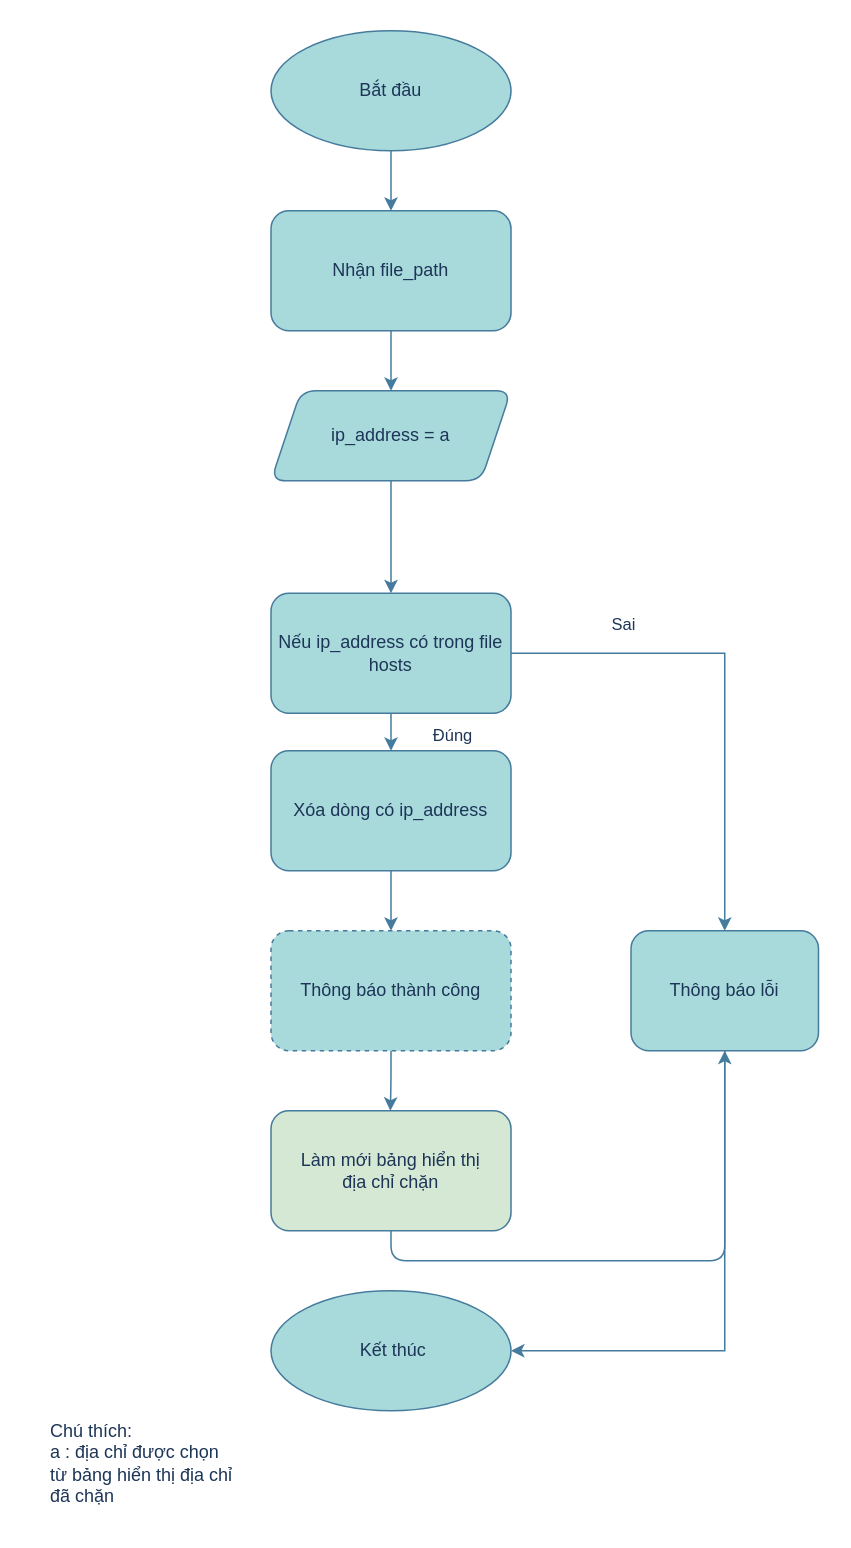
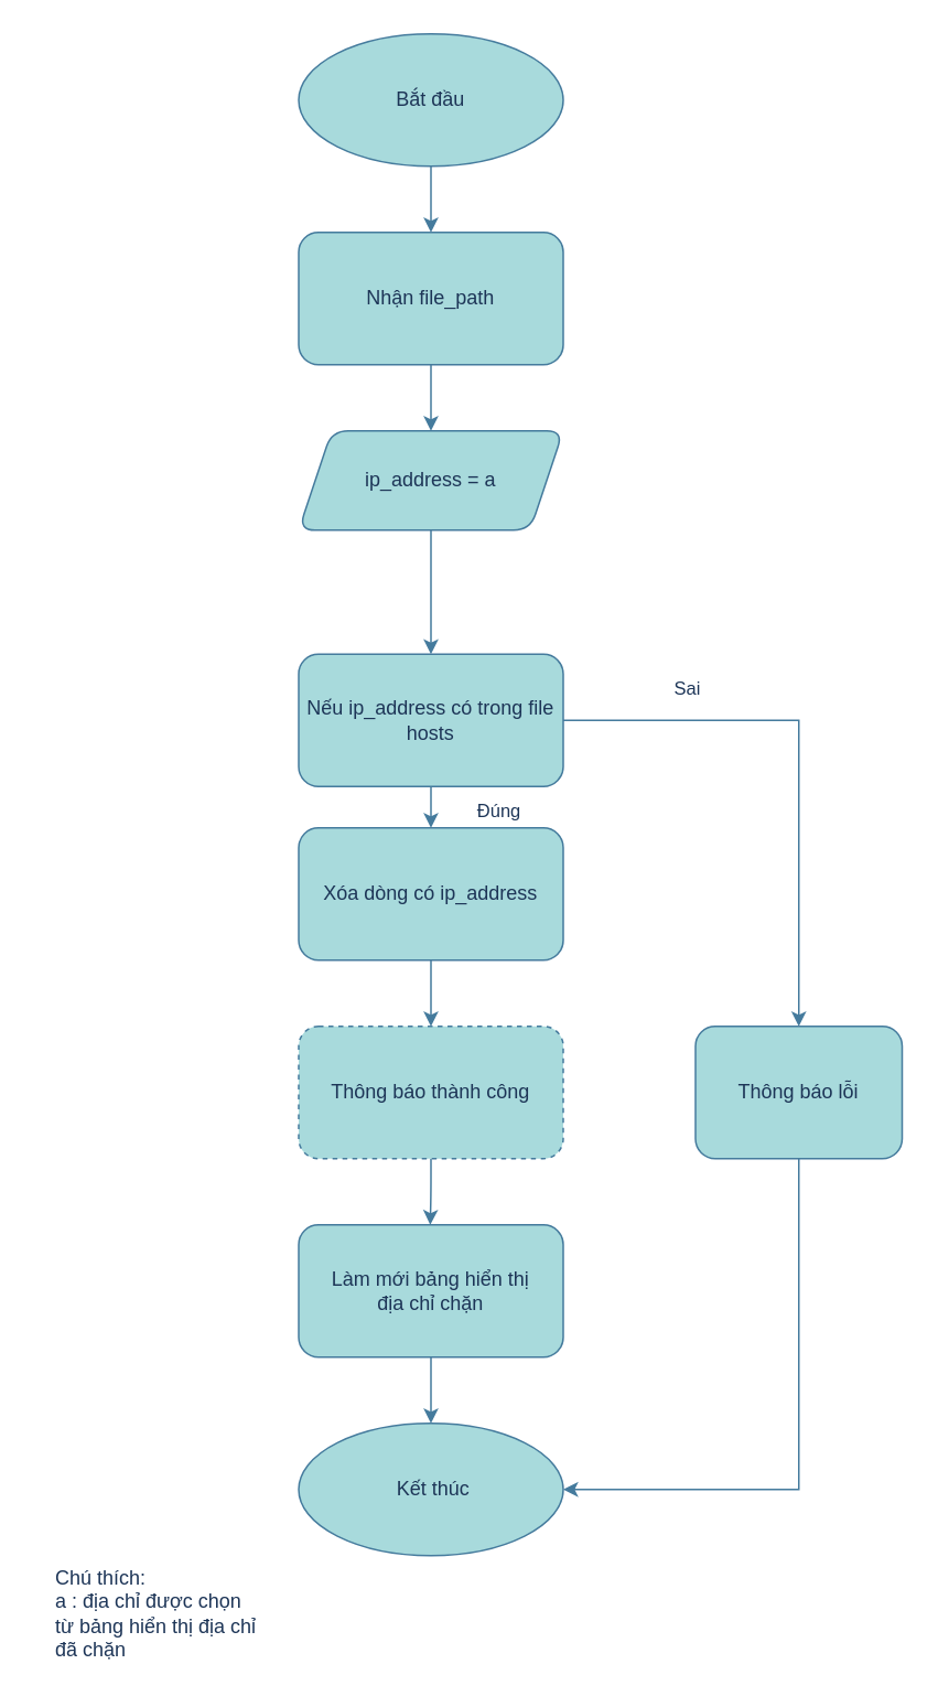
  <mxCell id="0" />
  <mxCell id="1" parent="0" />
  <mxCell id="2" style="edgeStyle=orthogonalEdgeStyle;rounded=1;orthogonalLoop=1;jettySize=auto;html=1;exitX=0.5;exitY=1;exitDx=0;exitDy=0;entryX=0.5;entryY=0;entryDx=0;entryDy=0;labelBackgroundColor=none;strokeColor=#457B9D;fontColor=default;" edge="1" parent="1" source="3" target="21"><mxGeometry relative="1" as="geometry" /></mxCell>
  <mxCell id="3" value="Bắt đầu" style="ellipse;whiteSpace=wrap;html=1;labelBackgroundColor=none;fillColor=#A8DADC;strokeColor=#457B9D;fontColor=#1D3557;rounded=1;" vertex="1" parent="1"><mxGeometry x="180" y="20" width="160" height="80" as="geometry" /></mxCell>
  <mxCell id="4" style="edgeStyle=orthogonalEdgeStyle;rounded=1;orthogonalLoop=1;jettySize=auto;html=1;exitX=0.5;exitY=1;exitDx=0;exitDy=0;entryX=0.5;entryY=0;entryDx=0;entryDy=0;labelBackgroundColor=none;strokeColor=#457B9D;fontColor=default;" edge="1" parent="1" source="5" target="12"><mxGeometry relative="1" as="geometry" /></mxCell>
  <mxCell id="5" value="&lt;font style=&quot;font-size: 12px;&quot;&gt;ip_address = a&lt;br&gt;&lt;/font&gt;" style="shape=parallelogram;perimeter=parallelogramPerimeter;whiteSpace=wrap;html=1;fixedSize=1;labelBackgroundColor=none;fillColor=#A8DADC;strokeColor=#457B9D;fontColor=#1D3557;rounded=1;" vertex="1" parent="1"><mxGeometry x="180" y="260" width="160" height="60" as="geometry" /></mxCell>
  <mxCell id="6" style="edgeStyle=orthogonalEdgeStyle;rounded=0;orthogonalLoop=1;jettySize=auto;html=1;exitX=0.5;exitY=1;exitDx=0;exitDy=0;entryX=0.5;entryY=0;entryDx=0;entryDy=0;labelBackgroundColor=none;strokeColor=#457B9D;fontColor=default;" edge="1" parent="1" source="7" target="14"><mxGeometry relative="1" as="geometry" /></mxCell>
  <mxCell id="7" value="Xóa dòng có ip_address" style="rounded=1;whiteSpace=wrap;html=1;labelBackgroundColor=none;fillColor=#A8DADC;strokeColor=#457B9D;fontColor=#1D3557;" vertex="1" parent="1"><mxGeometry x="180" y="500" width="160" height="80" as="geometry" /></mxCell>
  <mxCell id="8" style="edgeStyle=orthogonalEdgeStyle;rounded=1;orthogonalLoop=1;jettySize=auto;html=1;exitX=0.5;exitY=1;exitDx=0;exitDy=0;entryX=0.5;entryY=0;entryDx=0;entryDy=0;labelBackgroundColor=none;strokeColor=#457B9D;fontColor=default;" edge="1" parent="1" source="12"><mxGeometry relative="1" as="geometry"><mxPoint x="260" y="500" as="targetPoint" /></mxGeometry></mxCell>
  <mxCell id="9" value="Đúng" style="edgeLabel;html=1;align=center;verticalAlign=middle;resizable=0;points=[];labelBackgroundColor=none;fontColor=#1D3557;rounded=1;" vertex="1" connectable="0" parent="8"><mxGeometry x="-0.197" y="1" relative="1" as="geometry"><mxPoint x="39" y="4" as="offset" /></mxGeometry></mxCell>
  <mxCell id="10" style="edgeStyle=orthogonalEdgeStyle;rounded=0;orthogonalLoop=1;jettySize=auto;html=1;exitX=1;exitY=0.5;exitDx=0;exitDy=0;entryX=0.5;entryY=0;entryDx=0;entryDy=0;labelBackgroundColor=none;strokeColor=#457B9D;fontColor=default;" edge="1" parent="1" source="12" target="19"><mxGeometry relative="1" as="geometry" /></mxCell>
  <mxCell id="11" value="Sai" style="edgeLabel;html=1;align=center;verticalAlign=middle;resizable=0;points=[];fontColor=#1D3557;" vertex="1" connectable="0" parent="10"><mxGeometry x="-0.563" y="1" relative="1" as="geometry"><mxPoint x="2" y="-19" as="offset" /></mxGeometry></mxCell>
  <mxCell id="12" value="Nếu ip_address có trong file hosts" style="rounded=1;whiteSpace=wrap;html=1;labelBackgroundColor=none;fillColor=#A8DADC;strokeColor=#457B9D;fontColor=#1D3557;" vertex="1" parent="1"><mxGeometry x="180" y="395" width="160" height="80" as="geometry" /></mxCell>
  <mxCell id="13" style="edgeStyle=orthogonalEdgeStyle;rounded=1;orthogonalLoop=1;jettySize=auto;html=1;exitX=0.5;exitY=1;exitDx=0;exitDy=0;labelBackgroundColor=none;strokeColor=#457B9D;fontColor=default;" edge="1" parent="1" source="14"><mxGeometry relative="1" as="geometry"><mxPoint x="259.579" y="740" as="targetPoint" /></mxGeometry></mxCell>
  <mxCell id="14" value="Thông báo thành công" style="rounded=1;whiteSpace=wrap;html=1;labelBackgroundColor=none;fillColor=#A8DADC;strokeColor=#457B9D;fontColor=#1D3557;dashed=1;" vertex="1" parent="1"><mxGeometry x="180" y="620" width="160" height="80" as="geometry" /></mxCell>
- <mxCell id="15" style="edgeStyle=orthogonalEdgeStyle;rounded=1;orthogonalLoop=1;jettySize=auto;html=1;exitX=0.5;exitY=1;exitDx=0;exitDy=0;labelBackgroundColor=none;strokeColor=#457B9D;fontColor=default;" edge="1" parent="1" source="16" target="19"><mxGeometry relative="1" as="geometry" /></mxCell>
- <mxCell id="16" value="Làm mới bảng hiển thị &lt;br&gt;địa chỉ chặn" style="rounded=1;whiteSpace=wrap;html=1;labelBackgroundColor=none;fillColor=#d5e8d4;strokeColor=#457B9D;fontColor=#1D3557;" vertex="1" parent="1"><mxGeometry x="180" y="740" width="160" height="80" as="geometry" /></mxCell>
+ <mxCell id="15" style="edgeStyle=orthogonalEdgeStyle;rounded=1;orthogonalLoop=1;jettySize=auto;html=1;exitX=0.5;exitY=1;exitDx=0;exitDy=0;entryX=0.5;entryY=0;entryDx=0;entryDy=0;labelBackgroundColor=none;strokeColor=#457B9D;fontColor=default;" edge="1" parent="1" source="16" target="17"><mxGeometry relative="1" as="geometry" /></mxCell>
+ <mxCell id="16" value="Làm mới bảng hiển thị &lt;br&gt;địa chỉ chặn" style="rounded=1;whiteSpace=wrap;html=1;labelBackgroundColor=none;fillColor=#A8DADC;strokeColor=#457B9D;fontColor=#1D3557;" vertex="1" parent="1"><mxGeometry x="180" y="740" width="160" height="80" as="geometry" /></mxCell>
  <mxCell id="17" value="&amp;nbsp;Kết thúc" style="ellipse;whiteSpace=wrap;html=1;labelBackgroundColor=none;fillColor=#A8DADC;strokeColor=#457B9D;fontColor=#1D3557;rounded=1;" vertex="1" parent="1"><mxGeometry x="180" y="860" width="160" height="80" as="geometry" /></mxCell>
  <mxCell id="18" style="edgeStyle=orthogonalEdgeStyle;rounded=0;orthogonalLoop=1;jettySize=auto;html=1;exitX=0.5;exitY=1;exitDx=0;exitDy=0;entryX=1;entryY=0.5;entryDx=0;entryDy=0;labelBackgroundColor=none;strokeColor=#457B9D;fontColor=default;" edge="1" parent="1" source="19" target="17"><mxGeometry relative="1" as="geometry" /></mxCell>
  <mxCell id="19" value="Thông báo lỗi" style="rounded=1;whiteSpace=wrap;html=1;labelBackgroundColor=none;fillColor=#A8DADC;strokeColor=#457B9D;fontColor=#1D3557;" vertex="1" parent="1"><mxGeometry x="420" y="620" width="125" height="80" as="geometry" /></mxCell>
  <mxCell id="20" style="edgeStyle=orthogonalEdgeStyle;rounded=1;orthogonalLoop=1;jettySize=auto;html=1;exitX=0.5;exitY=1;exitDx=0;exitDy=0;strokeColor=#457B9D;fontColor=default;fillColor=#A8DADC;labelBackgroundColor=none;" edge="1" parent="1" source="21" target="5"><mxGeometry relative="1" as="geometry" /></mxCell>
  <mxCell id="21" value="Nhận file_path" style="rounded=1;whiteSpace=wrap;html=1;labelBackgroundColor=none;fillColor=#A8DADC;strokeColor=#457B9D;fontColor=#1D3557;" vertex="1" parent="1"><mxGeometry x="180" y="140" width="160" height="80" as="geometry" /></mxCell>
  <mxCell id="22" value="&lt;div style=&quot;text-align: left;&quot;&gt;&lt;span data-darkreader-inline-color=&quot;&quot; data-darkreader-inline-bgcolor=&quot;&quot; style=&quot;background-color: initial; color: rgb(29, 53, 87); --darkreader-inline-bgcolor: initial; --darkreader-inline-color: #a5c4e1;&quot;&gt;Chú thích:&lt;/span&gt;&lt;/div&gt;&lt;div style=&quot;text-align: left;&quot;&gt;&lt;span data-darkreader-inline-color=&quot;&quot; data-darkreader-inline-bgcolor=&quot;&quot; style=&quot;background-color: initial; color: rgb(29, 53, 87); --darkreader-inline-bgcolor: initial; --darkreader-inline-color: #a5c4e1;&quot;&gt;a : địa chỉ được chọn&lt;/span&gt;&lt;/div&gt;&lt;span style=&quot;&quot;&gt;&lt;div style=&quot;text-align: left;&quot;&gt;&lt;span data-darkreader-inline-color=&quot;&quot; data-darkreader-inline-bgcolor=&quot;&quot; style=&quot;background-color: initial; color: rgb(29, 53, 87); --darkreader-inline-bgcolor: initial; --darkreader-inline-color: #a5c4e1;&quot;&gt;từ bảng hiển thị địa chỉ&amp;nbsp;&lt;/span&gt;&lt;/div&gt;&lt;/span&gt;&lt;span style=&quot;&quot;&gt;&lt;div style=&quot;text-align: left;&quot;&gt;&lt;span data-darkreader-inline-color=&quot;&quot; data-darkreader-inline-bgcolor=&quot;&quot; style=&quot;background-color: initial; color: rgb(29, 53, 87); --darkreader-inline-bgcolor: initial; --darkreader-inline-color: #a5c4e1;&quot;&gt;đã chặn&lt;/span&gt;&lt;/div&gt;&lt;/span&gt;" style="text;html=1;align=center;verticalAlign=middle;resizable=0;points=[];autosize=1;strokeColor=none;fillColor=none;fontColor=#1D3557;" vertex="1" parent="1"><mxGeometry x="20" y="940" width="150" height="70" as="geometry" /></mxCell>
